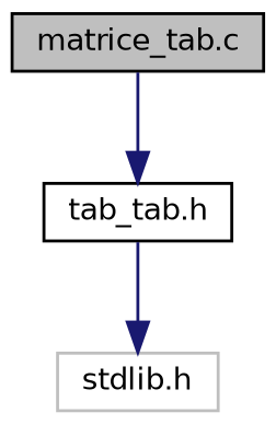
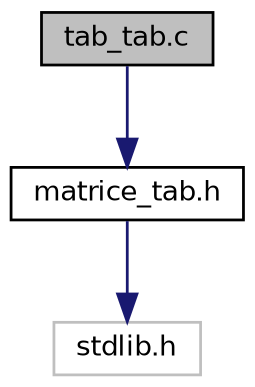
  digraph {
    node [color=black fillcolor=white fontname=Helvetica fontsize=10 shape=record style=filled]
    edge [color=midnightblue fontname=Helvetica fontsize=10 labelfontname=Helvetica labelfontsize=10 style=solid]
-   n1 [fillcolor=grey75 fontcolor=black height=0.2 label="matrice_tab.c" width=0.4]
-   n2 [height=0.2 label="tab_tab.h" width=0.4]
+   n1 [fillcolor=grey75 fontcolor=black height=0.2 label="tab_tab.c" width=0.4]
+   n2 [height=0.2 label="matrice_tab.h" width=0.4]
    n3 [color=grey75 height=0.2 label="stdlib.h" width=0.4]
    n1 -> n2
    n2 -> n3
  }
